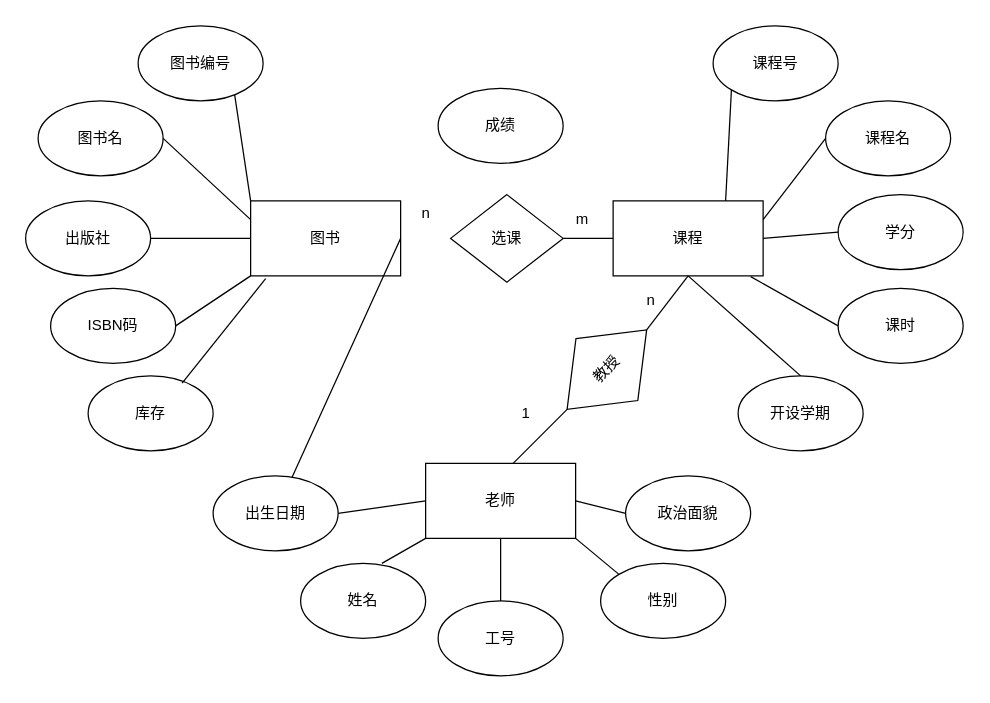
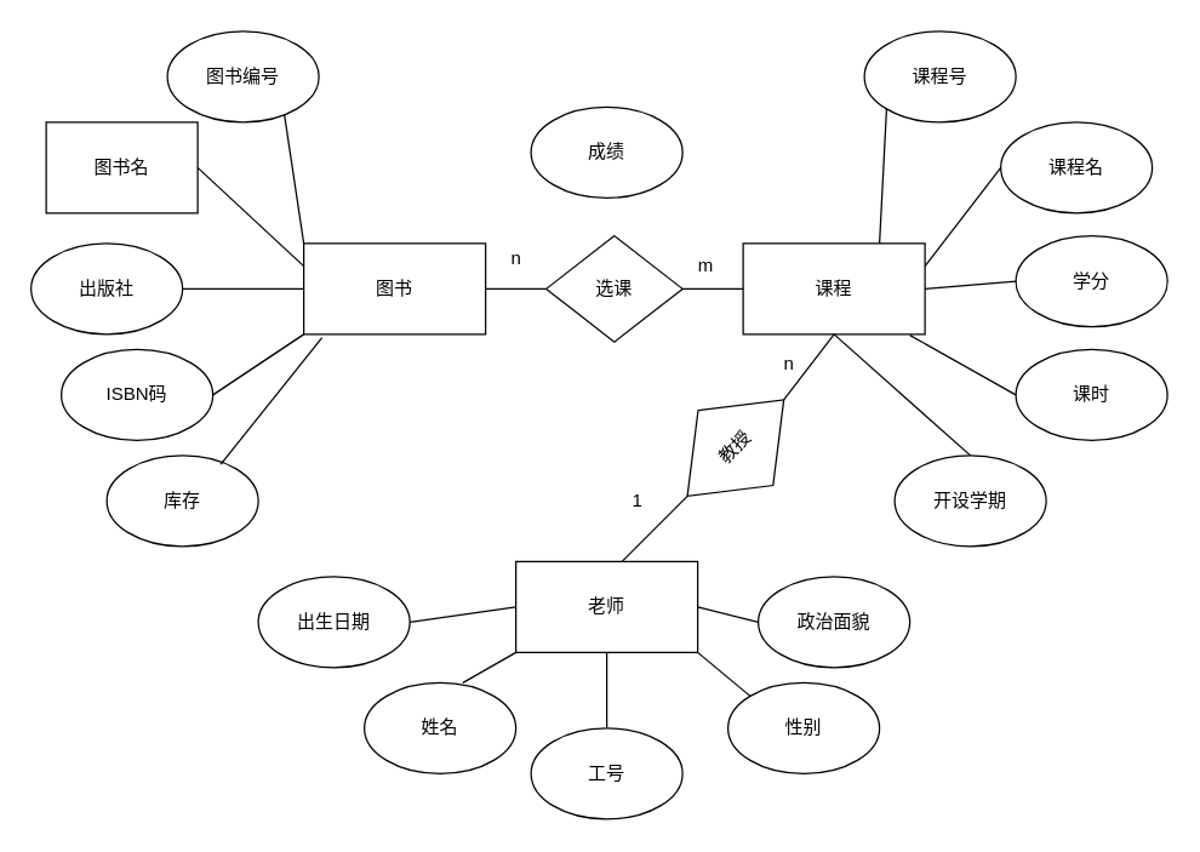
  <mxCell id="0" />
  <mxCell id="1" parent="0" />
  <mxCell id="2" value="图书" style="rounded=0;whiteSpace=wrap;html=1;" vertex="1" parent="1"><mxGeometry x="200" y="160" width="120" height="60" as="geometry" /></mxCell>
  <mxCell id="3" value="图书编号" style="ellipse;whiteSpace=wrap;html=1;" vertex="1" parent="1"><mxGeometry x="110" y="20" width="100" height="60" as="geometry" /></mxCell>
  <mxCell id="4" value="课程号" style="ellipse;whiteSpace=wrap;html=1;" vertex="1" parent="1"><mxGeometry x="570" y="20" width="100" height="60" as="geometry" /></mxCell>
  <mxCell id="5" value="ISBN码" style="ellipse;whiteSpace=wrap;html=1;" vertex="1" parent="1"><mxGeometry x="40" y="230" width="100" height="60" as="geometry" /></mxCell>
  <mxCell id="6" value="库存" style="ellipse;whiteSpace=wrap;html=1;" vertex="1" parent="1"><mxGeometry x="70" y="300" width="100" height="60" as="geometry" /></mxCell>
  <mxCell id="7" value="课程名" style="ellipse;whiteSpace=wrap;html=1;" vertex="1" parent="1"><mxGeometry x="660" y="80" width="100" height="60" as="geometry" /></mxCell>
  <mxCell id="8" value="学分" style="ellipse;whiteSpace=wrap;html=1;" vertex="1" parent="1"><mxGeometry x="670" y="155" width="100" height="60" as="geometry" /></mxCell>
  <mxCell id="9" value="课时" style="ellipse;whiteSpace=wrap;html=1;" vertex="1" parent="1"><mxGeometry x="670" y="230" width="100" height="60" as="geometry" /></mxCell>
  <mxCell id="10" value="出版社" style="ellipse;whiteSpace=wrap;html=1;" vertex="1" parent="1"><mxGeometry x="20" y="160" width="100" height="60" as="geometry" /></mxCell>
  <mxCell id="11" value="" style="edgeStyle=orthogonalEdgeStyle;rounded=0;orthogonalLoop=1;jettySize=auto;html=1;strokeColor=none;" edge="1" parent="1" source="12" target="2"><mxGeometry relative="1" as="geometry" /></mxCell>
- <mxCell id="12" value="图书名" style="ellipse;whiteSpace=wrap;html=1;" vertex="1" parent="1"><mxGeometry x="30" y="80" width="100" height="60" as="geometry" /></mxCell>
+ <mxCell id="12" value="图书名" style="whiteSpace=wrap;html=1;rounded=0;" vertex="1" parent="1"><mxGeometry x="30" y="80" width="100" height="60" as="geometry" /></mxCell>
  <mxCell id="13" value="" style="endArrow=none;html=1;rounded=0;entryX=0;entryY=0;entryDx=0;entryDy=0;exitX=0.772;exitY=0.917;exitDx=0;exitDy=0;exitPerimeter=0;" edge="1" parent="1" source="3" target="2"><mxGeometry width="50" height="50" relative="1" as="geometry"><mxPoint x="350" y="130" as="sourcePoint" /><mxPoint x="400" y="80" as="targetPoint" /></mxGeometry></mxCell>
  <mxCell id="14" value="" style="endArrow=none;html=1;rounded=0;strokeColor=default;exitX=1;exitY=0.5;exitDx=0;exitDy=0;entryX=0;entryY=0.25;entryDx=0;entryDy=0;" edge="1" parent="1" source="12" target="2"><mxGeometry width="50" height="50" relative="1" as="geometry"><mxPoint x="130" y="320" as="sourcePoint" /><mxPoint x="180" y="270" as="targetPoint" /></mxGeometry></mxCell>
  <mxCell id="15" value="" style="endArrow=none;html=1;rounded=0;strokeColor=default;exitX=1;exitY=0.5;exitDx=0;exitDy=0;entryX=0;entryY=0.5;entryDx=0;entryDy=0;" edge="1" parent="1" source="10" target="2"><mxGeometry width="50" height="50" relative="1" as="geometry"><mxPoint x="160" y="300" as="sourcePoint" /><mxPoint x="210" y="250" as="targetPoint" /></mxGeometry></mxCell>
  <mxCell id="16" value="" style="endArrow=none;html=1;rounded=0;strokeColor=default;exitX=1;exitY=0.5;exitDx=0;exitDy=0;entryX=0;entryY=1;entryDx=0;entryDy=0;" edge="1" parent="1" source="5" target="2"><mxGeometry width="50" height="50" relative="1" as="geometry"><mxPoint x="230" y="340" as="sourcePoint" /><mxPoint x="280" y="290" as="targetPoint" /></mxGeometry></mxCell>
  <mxCell id="17" value="" style="endArrow=none;html=1;rounded=0;strokeColor=default;exitX=0.752;exitY=0.097;exitDx=0;exitDy=0;exitPerimeter=0;entryX=0.1;entryY=1.037;entryDx=0;entryDy=0;entryPerimeter=0;" edge="1" parent="1" source="6" target="2"><mxGeometry width="50" height="50" relative="1" as="geometry"><mxPoint x="190" y="360" as="sourcePoint" /><mxPoint x="240" y="310" as="targetPoint" /></mxGeometry></mxCell>
  <mxCell id="18" value="课程" style="rounded=0;whiteSpace=wrap;html=1;" vertex="1" parent="1"><mxGeometry x="490" y="160" width="120" height="60" as="geometry" /></mxCell>
  <mxCell id="19" value="开设学期" style="ellipse;whiteSpace=wrap;html=1;" vertex="1" parent="1"><mxGeometry x="590" y="300" width="100" height="60" as="geometry" /></mxCell>
  <mxCell id="20" value="" style="endArrow=none;html=1;rounded=0;strokeColor=default;exitX=0.75;exitY=0;exitDx=0;exitDy=0;entryX=0;entryY=1;entryDx=0;entryDy=0;" edge="1" parent="1" source="18" target="4"><mxGeometry width="50" height="50" relative="1" as="geometry"><mxPoint x="600" y="160" as="sourcePoint" /><mxPoint x="650" y="110" as="targetPoint" /></mxGeometry></mxCell>
  <mxCell id="21" value="" style="endArrow=none;html=1;rounded=0;strokeColor=default;exitX=1;exitY=0.25;exitDx=0;exitDy=0;entryX=0;entryY=0.5;entryDx=0;entryDy=0;" edge="1" parent="1" source="18" target="7"><mxGeometry width="50" height="50" relative="1" as="geometry"><mxPoint x="580" y="290" as="sourcePoint" /><mxPoint x="630" y="240" as="targetPoint" /></mxGeometry></mxCell>
  <mxCell id="22" value="" style="endArrow=none;html=1;rounded=0;strokeColor=default;exitX=1;exitY=0.5;exitDx=0;exitDy=0;entryX=0;entryY=0.5;entryDx=0;entryDy=0;" edge="1" parent="1" source="18" target="8"><mxGeometry width="50" height="50" relative="1" as="geometry"><mxPoint x="630" y="280" as="sourcePoint" /><mxPoint x="680" y="230" as="targetPoint" /></mxGeometry></mxCell>
  <mxCell id="23" value="" style="endArrow=none;html=1;rounded=0;strokeColor=default;entryX=0;entryY=0.5;entryDx=0;entryDy=0;exitX=0.917;exitY=1.01;exitDx=0;exitDy=0;exitPerimeter=0;" edge="1" parent="1" source="18" target="9"><mxGeometry width="50" height="50" relative="1" as="geometry"><mxPoint x="580" y="340" as="sourcePoint" /><mxPoint x="630" y="290" as="targetPoint" /></mxGeometry></mxCell>
  <mxCell id="24" value="" style="endArrow=none;html=1;rounded=0;strokeColor=default;entryX=0.5;entryY=0;entryDx=0;entryDy=0;exitX=0.5;exitY=1;exitDx=0;exitDy=0;" edge="1" parent="1" source="18" target="19"><mxGeometry width="50" height="50" relative="1" as="geometry"><mxPoint x="440" y="360" as="sourcePoint" /><mxPoint x="490" y="310" as="targetPoint" /></mxGeometry></mxCell>
  <mxCell id="25" value="选课" style="rhombus;whiteSpace=wrap;html=1;" vertex="1" parent="1"><mxGeometry x="360" y="155" width="90" height="70" as="geometry" /></mxCell>
- <mxCell id="26" value="" style="endArrow=none;html=1;rounded=0;strokeColor=default;exitX=1;exitY=0.5;exitDx=0;exitDy=0;" edge="1" parent="1" source="2" target="36"><mxGeometry width="50" height="50" relative="1" as="geometry"><mxPoint x="340" y="300" as="sourcePoint" /><mxPoint x="390" y="250" as="targetPoint" /></mxGeometry></mxCell>
+ <mxCell id="26" value="" style="endArrow=none;html=1;rounded=0;strokeColor=default;exitX=1;exitY=0.5;exitDx=0;exitDy=0;entryX=0;entryY=0.5;entryDx=0;entryDy=0;" edge="1" parent="1" source="2" target="25"><mxGeometry width="50" height="50" relative="1" as="geometry"><mxPoint x="340" y="300" as="sourcePoint" /><mxPoint x="390" y="250" as="targetPoint" /></mxGeometry></mxCell>
  <mxCell id="27" value="n" style="text;html=1;align=center;verticalAlign=middle;resizable=0;points=[];autosize=1;strokeColor=none;fillColor=none;" vertex="1" parent="1"><mxGeometry x="325" y="155" width="30" height="30" as="geometry" /></mxCell>
  <mxCell id="28" value="" style="endArrow=none;html=1;rounded=0;strokeColor=default;exitX=1;exitY=0.5;exitDx=0;exitDy=0;entryX=0;entryY=0.5;entryDx=0;entryDy=0;" edge="1" parent="1" source="25" target="18"><mxGeometry width="50" height="50" relative="1" as="geometry"><mxPoint x="450" y="320" as="sourcePoint" /><mxPoint x="500" y="270" as="targetPoint" /></mxGeometry></mxCell>
  <mxCell id="29" value="m" style="text;html=1;align=center;verticalAlign=middle;resizable=0;points=[];autosize=1;strokeColor=none;fillColor=none;" vertex="1" parent="1"><mxGeometry x="450" y="160" width="30" height="30" as="geometry" /></mxCell>
  <mxCell id="30" value="成绩" style="ellipse;whiteSpace=wrap;html=1;" vertex="1" parent="1"><mxGeometry x="350" y="70" width="100" height="60" as="geometry" /></mxCell>
  <mxCell id="31" value="老师" style="rounded=0;whiteSpace=wrap;html=1;" vertex="1" parent="1"><mxGeometry x="340" y="370" width="120" height="60" as="geometry" /></mxCell>
  <mxCell id="32" value="政治面貌" style="ellipse;whiteSpace=wrap;html=1;" vertex="1" parent="1"><mxGeometry x="500" y="380" width="100" height="60" as="geometry" /></mxCell>
  <mxCell id="33" value="性别" style="ellipse;whiteSpace=wrap;html=1;" vertex="1" parent="1"><mxGeometry x="480" y="450" width="100" height="60" as="geometry" /></mxCell>
  <mxCell id="34" value="工号" style="ellipse;whiteSpace=wrap;html=1;" vertex="1" parent="1"><mxGeometry x="350" y="480" width="100" height="60" as="geometry" /></mxCell>
  <mxCell id="35" value="姓名" style="ellipse;whiteSpace=wrap;html=1;" vertex="1" parent="1"><mxGeometry x="240" y="450" width="100" height="60" as="geometry" /></mxCell>
  <mxCell id="36" value="出生日期" style="ellipse;whiteSpace=wrap;html=1;" vertex="1" parent="1"><mxGeometry x="170" y="380" width="100" height="60" as="geometry" /></mxCell>
  <mxCell id="37" value="" style="endArrow=none;html=1;rounded=0;strokeColor=default;exitX=1;exitY=0.5;exitDx=0;exitDy=0;entryX=0;entryY=0.5;entryDx=0;entryDy=0;" edge="1" parent="1" source="36" target="31"><mxGeometry width="50" height="50" relative="1" as="geometry"><mxPoint x="110" y="520" as="sourcePoint" /><mxPoint x="160" y="470" as="targetPoint" /></mxGeometry></mxCell>
  <mxCell id="38" value="" style="endArrow=none;html=1;rounded=0;strokeColor=default;exitX=1;exitY=1;exitDx=0;exitDy=0;entryX=0;entryY=0;entryDx=0;entryDy=0;" edge="1" parent="1" source="31" target="33"><mxGeometry width="50" height="50" relative="1" as="geometry"><mxPoint x="280" y="420" as="sourcePoint" /><mxPoint x="350" y="410" as="targetPoint" /></mxGeometry></mxCell>
  <mxCell id="39" value="" style="endArrow=none;html=1;rounded=0;strokeColor=default;exitX=0.5;exitY=0;exitDx=0;exitDy=0;entryX=0.5;entryY=1;entryDx=0;entryDy=0;" edge="1" parent="1" source="34" target="31"><mxGeometry width="50" height="50" relative="1" as="geometry"><mxPoint x="380" y="500" as="sourcePoint" /><mxPoint x="450" y="490" as="targetPoint" /></mxGeometry></mxCell>
  <mxCell id="40" value="" style="endArrow=none;html=1;rounded=0;strokeColor=default;exitX=1;exitY=0.5;exitDx=0;exitDy=0;entryX=0;entryY=1;entryDx=0;entryDy=0;" edge="1" parent="1" target="31"><mxGeometry width="50" height="50" relative="1" as="geometry"><mxPoint x="305" y="450" as="sourcePoint" /><mxPoint x="375" y="440" as="targetPoint" /></mxGeometry></mxCell>
  <mxCell id="41" value="" style="endArrow=none;html=1;rounded=0;strokeColor=default;exitX=0;exitY=0.5;exitDx=0;exitDy=0;entryX=1;entryY=0.5;entryDx=0;entryDy=0;" edge="1" parent="1" source="32" target="31"><mxGeometry width="50" height="50" relative="1" as="geometry"><mxPoint x="310" y="450" as="sourcePoint" /><mxPoint x="380" y="440" as="targetPoint" /></mxGeometry></mxCell>
  <mxCell id="42" value="" style="endArrow=none;html=1;rounded=0;strokeColor=default;entryX=0;entryY=0.5;entryDx=0;entryDy=0;" edge="1" parent="1" target="44"><mxGeometry width="50" height="50" relative="1" as="geometry"><mxPoint x="410" y="370" as="sourcePoint" /><mxPoint x="455" y="320" as="targetPoint" /></mxGeometry></mxCell>
  <mxCell id="43" value="" style="endArrow=none;html=1;rounded=0;strokeColor=default;entryX=0.5;entryY=1;entryDx=0;entryDy=0;exitX=1;exitY=0.5;exitDx=0;exitDy=0;" edge="1" parent="1" source="44" target="18"><mxGeometry width="50" height="50" relative="1" as="geometry"><mxPoint x="455" y="250" as="sourcePoint" /><mxPoint x="460" y="330" as="targetPoint" /></mxGeometry></mxCell>
  <mxCell id="44" value="教授" style="rhombus;whiteSpace=wrap;html=1;rotation=-45;" vertex="1" parent="1"><mxGeometry x="440" y="260" width="90" height="70" as="geometry" /></mxCell>
  <mxCell id="45" value="1" style="text;html=1;align=center;verticalAlign=middle;resizable=0;points=[];autosize=1;strokeColor=none;fillColor=none;" vertex="1" parent="1"><mxGeometry x="405" y="315" width="30" height="30" as="geometry" /></mxCell>
  <mxCell id="46" value="n" style="text;html=1;align=center;verticalAlign=middle;resizable=0;points=[];autosize=1;strokeColor=none;fillColor=none;" vertex="1" parent="1"><mxGeometry x="505" y="225" width="30" height="30" as="geometry" /></mxCell>
